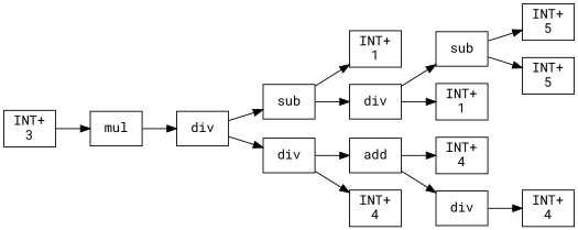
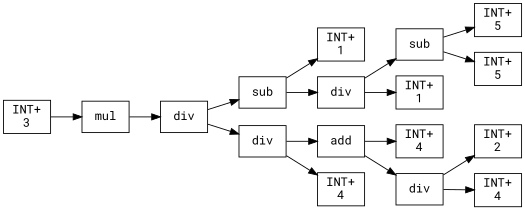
  digraph {
    fontname="Roboto Mono"
    rankdir=LR
    node [fontname="Roboto Mono" shape=box]
    edge [fontname="Roboto Mono"]
    n1 [label=mul]
    n2 [label=div]
    n3 [label="INT+\n3"]
    n4 [label=sub]
    n5 [label=div]
    n6 [label="INT+\n1"]
    n7 [label=div]
    n8 [label=add]
    n9 [label="INT+\n4"]
    n10 [label=sub]
    n11 [label="INT+\n1"]
    n12 [label="INT+\n5"]
    n13 [label="INT+\n5"]
    n14 [label="INT+\n4"]
    n15 [label=div]
+   n16 [label="INT+\n2"]
    n17 [label="INT+\n4"]
    n1 -> n2
    n2 -> n4
    n2 -> n5
    n3 -> n1
    n4 -> n6
    n4 -> n7
    n5 -> n8
    n5 -> n9
    n7 -> n10
    n7 -> n11
    n8 -> n14
    n8 -> n15
    n10 -> n12
    n10 -> n13
+   n15 -> n16
    n15 -> n17
  }
